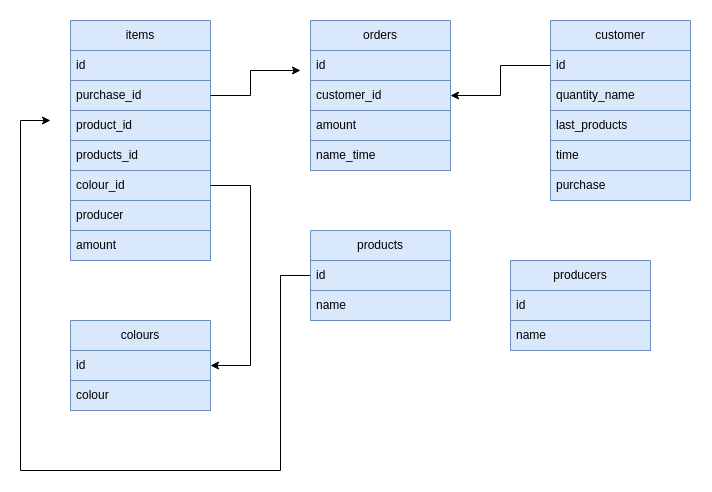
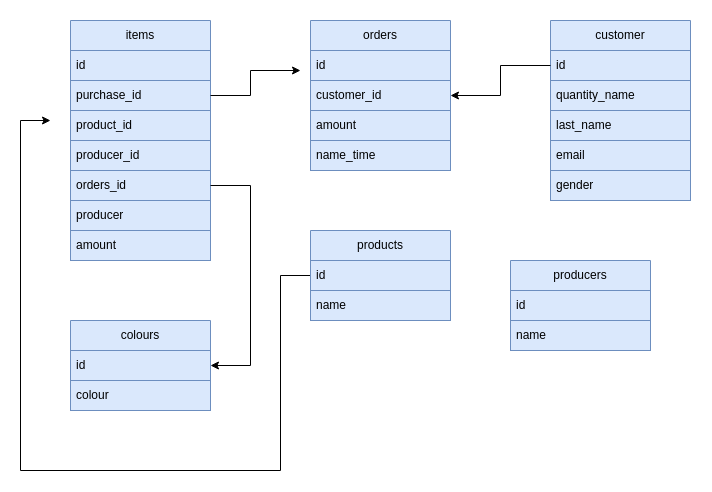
  <mxCell id="0" />
  <mxCell id="1" parent="0" />
  <mxCell id="2" value="orders" style="swimlane;fontStyle=0;childLayout=stackLayout;horizontal=1;startSize=30;horizontalStack=0;resizeParent=1;resizeParentMax=0;resizeLast=0;collapsible=1;marginBottom=0;whiteSpace=wrap;html=1;fillColor=#dae8fc;strokeColor=#6c8ebf;" vertex="1" parent="1"><mxGeometry x="310" y="20" width="140" height="150" as="geometry" /></mxCell>
  <mxCell id="3" value="id" style="text;strokeColor=#6c8ebf;fillColor=#dae8fc;align=left;verticalAlign=middle;spacingLeft=4;spacingRight=4;overflow=hidden;points=[[0,0.5],[1,0.5]];portConstraint=eastwest;rotatable=0;whiteSpace=wrap;html=1;" vertex="1" parent="2"><mxGeometry y="30" width="140" height="30" as="geometry" /></mxCell>
  <mxCell id="4" value="customer_id" style="text;strokeColor=#6c8ebf;fillColor=#dae8fc;align=left;verticalAlign=middle;spacingLeft=4;spacingRight=4;overflow=hidden;points=[[0,0.5],[1,0.5]];portConstraint=eastwest;rotatable=0;whiteSpace=wrap;html=1;" vertex="1" parent="2"><mxGeometry y="60" width="140" height="30" as="geometry" /></mxCell>
  <mxCell id="5" value="amount" style="text;strokeColor=#6c8ebf;fillColor=#dae8fc;align=left;verticalAlign=middle;spacingLeft=4;spacingRight=4;overflow=hidden;points=[[0,0.5],[1,0.5]];portConstraint=eastwest;rotatable=0;whiteSpace=wrap;html=1;" vertex="1" parent="2"><mxGeometry y="90" width="140" height="30" as="geometry" /></mxCell>
  <mxCell id="6" value="name_time" style="text;strokeColor=#6c8ebf;fillColor=#dae8fc;align=left;verticalAlign=middle;spacingLeft=4;spacingRight=4;overflow=hidden;points=[[0,0.5],[1,0.5]];portConstraint=eastwest;rotatable=0;whiteSpace=wrap;html=1;" vertex="1" parent="2"><mxGeometry y="120" width="140" height="30" as="geometry" /></mxCell>
  <mxCell id="7" value="items" style="swimlane;fontStyle=0;childLayout=stackLayout;horizontal=1;startSize=30;horizontalStack=0;resizeParent=1;resizeParentMax=0;resizeLast=0;collapsible=1;marginBottom=0;whiteSpace=wrap;html=1;fillColor=#dae8fc;strokeColor=#6c8ebf;" vertex="1" parent="1"><mxGeometry x="70" y="20" width="140" height="210" as="geometry" /></mxCell>
  <mxCell id="8" value="id" style="text;strokeColor=#6c8ebf;fillColor=#dae8fc;align=left;verticalAlign=middle;spacingLeft=4;spacingRight=4;overflow=hidden;points=[[0,0.5],[1,0.5]];portConstraint=eastwest;rotatable=0;whiteSpace=wrap;html=1;" vertex="1" parent="7"><mxGeometry y="30" width="140" height="30" as="geometry" /></mxCell>
  <mxCell id="9" value="purchase_id" style="text;strokeColor=#6c8ebf;fillColor=#dae8fc;align=left;verticalAlign=middle;spacingLeft=4;spacingRight=4;overflow=hidden;points=[[0,0.5],[1,0.5]];portConstraint=eastwest;rotatable=0;whiteSpace=wrap;html=1;" vertex="1" parent="7"><mxGeometry y="60" width="140" height="30" as="geometry" /></mxCell>
  <mxCell id="10" value="product_id" style="text;strokeColor=#6c8ebf;fillColor=#dae8fc;align=left;verticalAlign=middle;spacingLeft=4;spacingRight=4;overflow=hidden;points=[[0,0.5],[1,0.5]];portConstraint=eastwest;rotatable=0;whiteSpace=wrap;html=1;" vertex="1" parent="7"><mxGeometry y="90" width="140" height="30" as="geometry" /></mxCell>
- <mxCell id="11" value="products_id" style="text;strokeColor=#6c8ebf;fillColor=#dae8fc;align=left;verticalAlign=middle;spacingLeft=4;spacingRight=4;overflow=hidden;points=[[0,0.5],[1,0.5]];portConstraint=eastwest;rotatable=0;whiteSpace=wrap;html=1;" vertex="1" parent="7"><mxGeometry y="120" width="140" height="30" as="geometry" /></mxCell>
- <mxCell id="12" value="colour_id" style="text;strokeColor=#6c8ebf;fillColor=#dae8fc;align=left;verticalAlign=middle;spacingLeft=4;spacingRight=4;overflow=hidden;points=[[0,0.5],[1,0.5]];portConstraint=eastwest;rotatable=0;whiteSpace=wrap;html=1;" vertex="1" parent="7"><mxGeometry y="150" width="140" height="30" as="geometry" /></mxCell>
+ <mxCell id="11" value="producer_id" style="text;strokeColor=#6c8ebf;fillColor=#dae8fc;align=left;verticalAlign=middle;spacingLeft=4;spacingRight=4;overflow=hidden;points=[[0,0.5],[1,0.5]];portConstraint=eastwest;rotatable=0;whiteSpace=wrap;html=1;" vertex="1" parent="7"><mxGeometry y="120" width="140" height="30" as="geometry" /></mxCell>
+ <mxCell id="12" value="orders_id" style="text;strokeColor=#6c8ebf;fillColor=#dae8fc;align=left;verticalAlign=middle;spacingLeft=4;spacingRight=4;overflow=hidden;points=[[0,0.5],[1,0.5]];portConstraint=eastwest;rotatable=0;whiteSpace=wrap;html=1;" vertex="1" parent="7"><mxGeometry y="150" width="140" height="30" as="geometry" /></mxCell>
  <mxCell id="13" value="producer" style="text;strokeColor=#6c8ebf;fillColor=#dae8fc;align=left;verticalAlign=middle;spacingLeft=4;spacingRight=4;overflow=hidden;points=[[0,0.5],[1,0.5]];portConstraint=eastwest;rotatable=0;whiteSpace=wrap;html=1;" vertex="1" parent="7"><mxGeometry y="180" width="140" height="30" as="geometry" /></mxCell>
  <mxCell id="14" value="amount" style="text;strokeColor=#6c8ebf;fillColor=#dae8fc;align=left;verticalAlign=middle;spacingLeft=4;spacingRight=4;overflow=hidden;points=[[0,0.5],[1,0.5]];portConstraint=eastwest;rotatable=0;whiteSpace=wrap;html=1;" vertex="1" parent="1"><mxGeometry x="70" y="230" width="140" height="30" as="geometry" /></mxCell>
  <mxCell id="15" value="customer" style="swimlane;fontStyle=0;childLayout=stackLayout;horizontal=1;startSize=30;horizontalStack=0;resizeParent=1;resizeParentMax=0;resizeLast=0;collapsible=1;marginBottom=0;whiteSpace=wrap;html=1;fillColor=#dae8fc;strokeColor=#6c8ebf;" vertex="1" parent="1"><mxGeometry x="550" y="20" width="140" height="180" as="geometry" /></mxCell>
  <mxCell id="16" value="id" style="text;strokeColor=#6c8ebf;fillColor=#dae8fc;align=left;verticalAlign=middle;spacingLeft=4;spacingRight=4;overflow=hidden;points=[[0,0.5],[1,0.5]];portConstraint=eastwest;rotatable=0;whiteSpace=wrap;html=1;" vertex="1" parent="15"><mxGeometry y="30" width="140" height="30" as="geometry" /></mxCell>
  <mxCell id="17" value="quantity_name" style="text;strokeColor=#6c8ebf;fillColor=#dae8fc;align=left;verticalAlign=middle;spacingLeft=4;spacingRight=4;overflow=hidden;points=[[0,0.5],[1,0.5]];portConstraint=eastwest;rotatable=0;whiteSpace=wrap;html=1;" vertex="1" parent="15"><mxGeometry y="60" width="140" height="30" as="geometry" /></mxCell>
- <mxCell id="18" value="last_products" style="text;strokeColor=#6c8ebf;fillColor=#dae8fc;align=left;verticalAlign=middle;spacingLeft=4;spacingRight=4;overflow=hidden;points=[[0,0.5],[1,0.5]];portConstraint=eastwest;rotatable=0;whiteSpace=wrap;html=1;" vertex="1" parent="15"><mxGeometry y="90" width="140" height="30" as="geometry" /></mxCell>
- <mxCell id="19" value="time" style="text;strokeColor=#6c8ebf;fillColor=#dae8fc;align=left;verticalAlign=middle;spacingLeft=4;spacingRight=4;overflow=hidden;points=[[0,0.5],[1,0.5]];portConstraint=eastwest;rotatable=0;whiteSpace=wrap;html=1;" vertex="1" parent="15"><mxGeometry y="120" width="140" height="30" as="geometry" /></mxCell>
- <mxCell id="20" value="purchase" style="text;strokeColor=#6c8ebf;fillColor=#dae8fc;align=left;verticalAlign=middle;spacingLeft=4;spacingRight=4;overflow=hidden;points=[[0,0.5],[1,0.5]];portConstraint=eastwest;rotatable=0;whiteSpace=wrap;html=1;" vertex="1" parent="15"><mxGeometry y="150" width="140" height="30" as="geometry" /></mxCell>
+ <mxCell id="18" value="last_name" style="text;strokeColor=#6c8ebf;fillColor=#dae8fc;align=left;verticalAlign=middle;spacingLeft=4;spacingRight=4;overflow=hidden;points=[[0,0.5],[1,0.5]];portConstraint=eastwest;rotatable=0;whiteSpace=wrap;html=1;" vertex="1" parent="15"><mxGeometry y="90" width="140" height="30" as="geometry" /></mxCell>
+ <mxCell id="19" value="email" style="text;strokeColor=#6c8ebf;fillColor=#dae8fc;align=left;verticalAlign=middle;spacingLeft=4;spacingRight=4;overflow=hidden;points=[[0,0.5],[1,0.5]];portConstraint=eastwest;rotatable=0;whiteSpace=wrap;html=1;" vertex="1" parent="15"><mxGeometry y="120" width="140" height="30" as="geometry" /></mxCell>
+ <mxCell id="20" value="gender" style="text;strokeColor=#6c8ebf;fillColor=#dae8fc;align=left;verticalAlign=middle;spacingLeft=4;spacingRight=4;overflow=hidden;points=[[0,0.5],[1,0.5]];portConstraint=eastwest;rotatable=0;whiteSpace=wrap;html=1;" vertex="1" parent="15"><mxGeometry y="150" width="140" height="30" as="geometry" /></mxCell>
  <mxCell id="21" value="" style="edgeStyle=orthogonalEdgeStyle;rounded=0;orthogonalLoop=1;jettySize=auto;html=1;" edge="1" parent="1" source="22"><mxGeometry relative="1" as="geometry"><mxPoint x="50" y="120" as="targetPoint" /><Array as="points"><mxPoint x="280" y="275" /><mxPoint x="280" y="470" /><mxPoint x="20" y="470" /><mxPoint x="20" y="120" /></Array></mxGeometry></mxCell>
  <mxCell id="22" value="products" style="swimlane;fontStyle=0;childLayout=stackLayout;horizontal=1;startSize=30;horizontalStack=0;resizeParent=1;resizeParentMax=0;resizeLast=0;collapsible=1;marginBottom=0;whiteSpace=wrap;html=1;fillColor=#dae8fc;strokeColor=#6c8ebf;" vertex="1" parent="1"><mxGeometry x="310" y="230" width="140" height="90" as="geometry" /></mxCell>
  <mxCell id="23" value="id" style="text;strokeColor=#6c8ebf;fillColor=#dae8fc;align=left;verticalAlign=middle;spacingLeft=4;spacingRight=4;overflow=hidden;points=[[0,0.5],[1,0.5]];portConstraint=eastwest;rotatable=0;whiteSpace=wrap;html=1;" vertex="1" parent="22"><mxGeometry y="30" width="140" height="30" as="geometry" /></mxCell>
  <mxCell id="24" value="name" style="text;strokeColor=#6c8ebf;fillColor=#dae8fc;align=left;verticalAlign=middle;spacingLeft=4;spacingRight=4;overflow=hidden;points=[[0,0.5],[1,0.5]];portConstraint=eastwest;rotatable=0;whiteSpace=wrap;html=1;" vertex="1" parent="22"><mxGeometry y="60" width="140" height="30" as="geometry" /></mxCell>
  <mxCell id="25" value="producers" style="swimlane;fontStyle=0;childLayout=stackLayout;horizontal=1;startSize=30;horizontalStack=0;resizeParent=1;resizeParentMax=0;resizeLast=0;collapsible=1;marginBottom=0;whiteSpace=wrap;html=1;fillColor=#dae8fc;strokeColor=#6c8ebf;" vertex="1" parent="1"><mxGeometry x="510" y="260" width="140" height="90" as="geometry" /></mxCell>
  <mxCell id="26" value="id" style="text;strokeColor=#6c8ebf;fillColor=#dae8fc;align=left;verticalAlign=middle;spacingLeft=4;spacingRight=4;overflow=hidden;points=[[0,0.5],[1,0.5]];portConstraint=eastwest;rotatable=0;whiteSpace=wrap;html=1;" vertex="1" parent="25"><mxGeometry y="30" width="140" height="30" as="geometry" /></mxCell>
  <mxCell id="27" value="name" style="text;strokeColor=#6c8ebf;fillColor=#dae8fc;align=left;verticalAlign=middle;spacingLeft=4;spacingRight=4;overflow=hidden;points=[[0,0.5],[1,0.5]];portConstraint=eastwest;rotatable=0;whiteSpace=wrap;html=1;" vertex="1" parent="25"><mxGeometry y="60" width="140" height="30" as="geometry" /></mxCell>
  <mxCell id="28" value="" style="edgeStyle=orthogonalEdgeStyle;rounded=0;orthogonalLoop=1;jettySize=auto;html=1;" edge="1" parent="1" source="9"><mxGeometry relative="1" as="geometry"><mxPoint x="300" y="70" as="targetPoint" /><Array as="points"><mxPoint x="250" y="95" /><mxPoint x="250" y="70" /></Array></mxGeometry></mxCell>
  <mxCell id="29" value="" style="edgeStyle=orthogonalEdgeStyle;rounded=0;orthogonalLoop=1;jettySize=auto;html=1;" edge="1" parent="1" source="16" target="4"><mxGeometry relative="1" as="geometry" /></mxCell>
  <mxCell id="30" value="colours" style="swimlane;fontStyle=0;childLayout=stackLayout;horizontal=1;startSize=30;horizontalStack=0;resizeParent=1;resizeParentMax=0;resizeLast=0;collapsible=1;marginBottom=0;whiteSpace=wrap;html=1;fillColor=#dae8fc;strokeColor=#6c8ebf;" vertex="1" parent="1"><mxGeometry x="70" y="320" width="140" height="90" as="geometry" /></mxCell>
  <mxCell id="31" value="id" style="text;strokeColor=#6c8ebf;fillColor=#dae8fc;align=left;verticalAlign=middle;spacingLeft=4;spacingRight=4;overflow=hidden;points=[[0,0.5],[1,0.5]];portConstraint=eastwest;rotatable=0;whiteSpace=wrap;html=1;" vertex="1" parent="30"><mxGeometry y="30" width="140" height="30" as="geometry" /></mxCell>
  <mxCell id="32" value="colour" style="text;strokeColor=#6c8ebf;fillColor=#dae8fc;align=left;verticalAlign=middle;spacingLeft=4;spacingRight=4;overflow=hidden;points=[[0,0.5],[1,0.5]];portConstraint=eastwest;rotatable=0;whiteSpace=wrap;html=1;" vertex="1" parent="30"><mxGeometry y="60" width="140" height="30" as="geometry" /></mxCell>
  <mxCell id="33" value="" style="edgeStyle=orthogonalEdgeStyle;rounded=0;orthogonalLoop=1;jettySize=auto;html=1;entryX=1;entryY=0.5;entryDx=0;entryDy=0;exitX=1;exitY=0.5;exitDx=0;exitDy=0;" edge="1" parent="1" source="12" target="31"><mxGeometry relative="1" as="geometry"><mxPoint x="240" y="170" as="sourcePoint" /><Array as="points"><mxPoint x="250" y="185" /><mxPoint x="250" y="365" /></Array></mxGeometry></mxCell>
